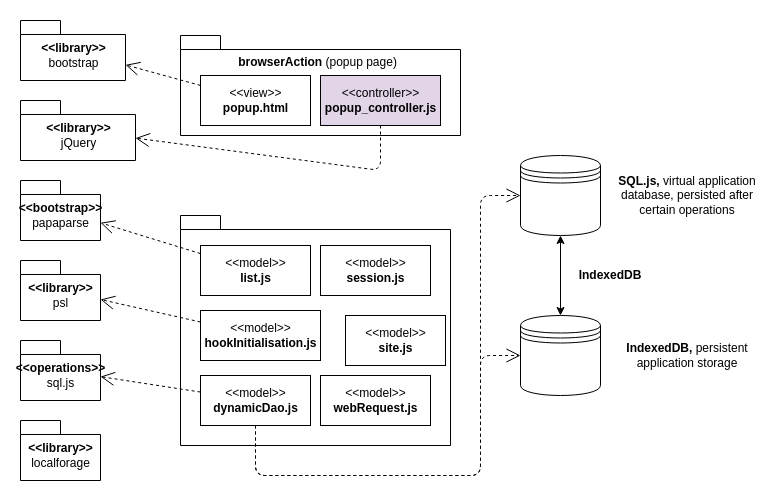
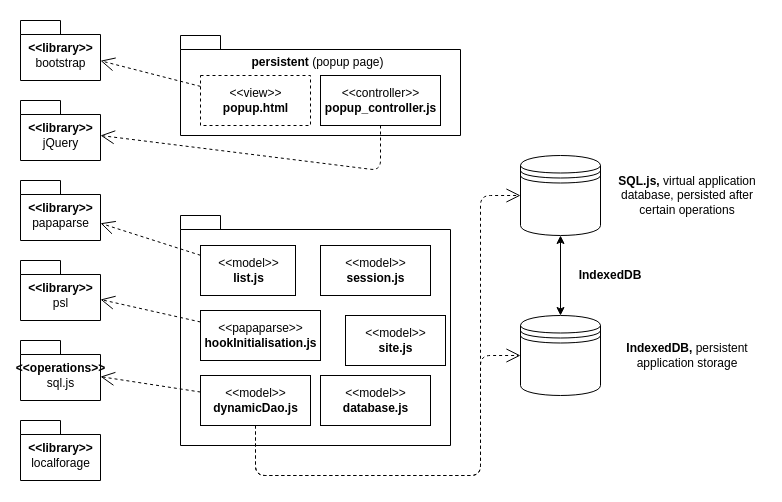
  <mxCell id="0" />
  <mxCell id="1" parent="0" />
  <mxCell id="2" value="" style="shape=datastore;whiteSpace=wrap;html=1;" parent="1" vertex="1"><mxGeometry x="520" y="315" width="80" height="80" as="geometry" /></mxCell>
  <mxCell id="3" value="" style="shape=datastore;whiteSpace=wrap;html=1;" parent="1" vertex="1"><mxGeometry x="520" y="155" width="80" height="80" as="geometry" /></mxCell>
  <mxCell id="4" value="&lt;b&gt;IndexedDB, &lt;/b&gt;persistent application storage" style="text;html=1;strokeColor=none;fillColor=none;align=center;verticalAlign=middle;whiteSpace=wrap;rounded=0;" parent="1" vertex="1"><mxGeometry x="614" y="330" width="146" height="50" as="geometry" /></mxCell>
  <mxCell id="5" value="" style="endArrow=classic;startArrow=classic;html=1;" parent="1" source="2" target="3" edge="1"><mxGeometry width="50" height="50" relative="1" as="geometry"><mxPoint x="590" y="65" as="sourcePoint" /><mxPoint x="640" y="15" as="targetPoint" /></mxGeometry></mxCell>
  <mxCell id="6" value="&lt;b&gt;SQL.js, &lt;/b&gt;virtual application database, persisted after certain operations" style="text;html=1;strokeColor=none;fillColor=none;align=center;verticalAlign=middle;whiteSpace=wrap;rounded=0;" parent="1" vertex="1"><mxGeometry x="614" y="170" width="146" height="50" as="geometry" /></mxCell>
  <mxCell id="7" value="&lt;b&gt;IndexedDB&lt;/b&gt;" style="text;html=1;strokeColor=none;fillColor=none;align=center;verticalAlign=middle;whiteSpace=wrap;rounded=0;" parent="1" vertex="1"><mxGeometry x="570" y="265" width="80" height="20" as="geometry" /></mxCell>
- <mxCell id="8" value="&amp;lt;&amp;lt;library&amp;gt;&amp;gt;&lt;br&gt;&lt;span style=&quot;font-weight: normal&quot;&gt;bootstrap&lt;/span&gt;" style="shape=folder;fontStyle=1;spacingTop=10;tabWidth=40;tabHeight=14;tabPosition=left;html=1;" parent="1" vertex="1"><mxGeometry x="20" y="20" width="105" height="60" as="geometry" /></mxCell>
- <mxCell id="9" value="&amp;lt;&amp;lt;library&amp;gt;&amp;gt;&lt;br&gt;&lt;span style=&quot;font-weight: 400&quot;&gt;jQuery&lt;/span&gt;" style="shape=folder;fontStyle=1;spacingTop=10;tabWidth=40;tabHeight=14;tabPosition=left;html=1;" parent="1" vertex="1"><mxGeometry x="20" y="100" width="115" height="60" as="geometry" /></mxCell>
- <mxCell id="10" value="&amp;lt;&amp;lt;bootstrap&amp;gt;&amp;gt;&lt;br&gt;&lt;span style=&quot;font-weight: 400&quot;&gt;papaparse&lt;/span&gt;" style="shape=folder;fontStyle=1;spacingTop=10;tabWidth=40;tabHeight=14;tabPosition=left;html=1;" parent="1" vertex="1"><mxGeometry x="20" y="180" width="80" height="60" as="geometry" /></mxCell>
+ <mxCell id="8" value="&amp;lt;&amp;lt;library&amp;gt;&amp;gt;&lt;br&gt;&lt;span style=&quot;font-weight: normal&quot;&gt;bootstrap&lt;/span&gt;" style="shape=folder;fontStyle=1;spacingTop=10;tabWidth=40;tabHeight=14;tabPosition=left;html=1;" parent="1" vertex="1"><mxGeometry x="20" y="20" width="80" height="60" as="geometry" /></mxCell>
+ <mxCell id="9" value="&amp;lt;&amp;lt;library&amp;gt;&amp;gt;&lt;br&gt;&lt;span style=&quot;font-weight: 400&quot;&gt;jQuery&lt;/span&gt;" style="shape=folder;fontStyle=1;spacingTop=10;tabWidth=40;tabHeight=14;tabPosition=left;html=1;" parent="1" vertex="1"><mxGeometry x="20" y="100" width="80" height="60" as="geometry" /></mxCell>
+ <mxCell id="10" value="&amp;lt;&amp;lt;library&amp;gt;&amp;gt;&lt;br&gt;&lt;span style=&quot;font-weight: 400&quot;&gt;papaparse&lt;/span&gt;" style="shape=folder;fontStyle=1;spacingTop=10;tabWidth=40;tabHeight=14;tabPosition=left;html=1;" parent="1" vertex="1"><mxGeometry x="20" y="180" width="80" height="60" as="geometry" /></mxCell>
  <mxCell id="11" value="&amp;lt;&amp;lt;library&amp;gt;&amp;gt;&lt;br&gt;&lt;span style=&quot;font-weight: 400&quot;&gt;psl&lt;/span&gt;" style="shape=folder;fontStyle=1;spacingTop=10;tabWidth=40;tabHeight=14;tabPosition=left;html=1;" parent="1" vertex="1"><mxGeometry x="20" y="260" width="80" height="60" as="geometry" /></mxCell>
  <mxCell id="12" value="&amp;lt;&amp;lt;operations&amp;gt;&amp;gt;&lt;br&gt;&lt;span style=&quot;font-weight: 400&quot;&gt;sql.js&lt;/span&gt;" style="shape=folder;fontStyle=1;spacingTop=10;tabWidth=40;tabHeight=14;tabPosition=left;html=1;" parent="1" vertex="1"><mxGeometry x="20" y="340" width="80" height="60" as="geometry" /></mxCell>
  <mxCell id="13" value="&amp;lt;&amp;lt;library&amp;gt;&amp;gt;&lt;br&gt;&lt;span style=&quot;font-weight: 400&quot;&gt;localforage&lt;/span&gt;" style="shape=folder;fontStyle=1;spacingTop=10;tabWidth=40;tabHeight=14;tabPosition=left;html=1;" parent="1" vertex="1"><mxGeometry x="20" y="420" width="80" height="60" as="geometry" /></mxCell>
  <mxCell id="14" value="" style="shape=folder;fontStyle=1;spacingTop=10;tabWidth=40;tabHeight=14;tabPosition=left;html=1;" parent="1" vertex="1"><mxGeometry x="180" y="35" width="280" height="100" as="geometry" /></mxCell>
- <mxCell id="15" value="&amp;lt;&amp;lt;view&amp;gt;&amp;gt;&lt;br&gt;&lt;b&gt;popup.html&lt;/b&gt;" style="html=1;" parent="1" vertex="1"><mxGeometry x="200" y="75" width="110" height="50" as="geometry" /></mxCell>
- <mxCell id="16" value="&amp;lt;&amp;lt;controller&amp;gt;&amp;gt;&lt;br&gt;&lt;b&gt;popup_controller.js&lt;/b&gt;" style="html=1;fillColor=#e1d5e7;" parent="1" vertex="1"><mxGeometry x="320" y="75" width="120" height="50" as="geometry" /></mxCell>
+ <mxCell id="15" value="&amp;lt;&amp;lt;view&amp;gt;&amp;gt;&lt;br&gt;&lt;b&gt;popup.html&lt;/b&gt;" style="html=1;dashed=1;" parent="1" vertex="1"><mxGeometry x="200" y="75" width="110" height="50" as="geometry" /></mxCell>
+ <mxCell id="16" value="&amp;lt;&amp;lt;controller&amp;gt;&amp;gt;&lt;br&gt;&lt;b&gt;popup_controller.js&lt;/b&gt;" style="html=1;" parent="1" vertex="1"><mxGeometry x="320" y="75" width="120" height="50" as="geometry" /></mxCell>
  <mxCell id="17" value="" style="shape=folder;fontStyle=1;spacingTop=10;tabWidth=40;tabHeight=14;tabPosition=left;html=1;" parent="1" vertex="1"><mxGeometry x="180" y="215" width="270" height="230" as="geometry" /></mxCell>
  <mxCell id="18" value="" style="endArrow=open;endSize=12;dashed=1;html=1;" parent="1" source="15" target="8" edge="1"><mxGeometry x="-0.097" y="38" width="160" relative="1" as="geometry"><mxPoint x="160" y="295" as="sourcePoint" /><mxPoint x="320" y="295" as="targetPoint" /><mxPoint as="offset" /></mxGeometry></mxCell>
  <mxCell id="19" value="" style="endArrow=open;endSize=12;dashed=1;html=1;" parent="1" source="16" target="9" edge="1"><mxGeometry x="-0.097" y="38" width="160" relative="1" as="geometry"><mxPoint x="170" y="250.893" as="sourcePoint" /><mxPoint x="100" y="170" as="targetPoint" /><mxPoint as="offset" /><Array as="points"><mxPoint x="380" y="170" /></Array></mxGeometry></mxCell>
  <mxCell id="20" value="&amp;lt;&amp;lt;model&amp;gt;&amp;gt;&lt;br&gt;&lt;b&gt;dynamicDao.js&lt;/b&gt;" style="html=1;" parent="1" vertex="1"><mxGeometry x="200" y="375" width="110" height="50" as="geometry" /></mxCell>
- <mxCell id="21" value="&amp;lt;&amp;lt;model&amp;gt;&amp;gt;&lt;br&gt;&lt;b&gt;hookInitialisation.js&lt;/b&gt;" style="html=1;" parent="1" vertex="1"><mxGeometry x="200" y="310" width="120" height="50" as="geometry" /></mxCell>
- <mxCell id="22" value="&amp;lt;&amp;lt;model&amp;gt;&amp;gt;&lt;br&gt;&lt;b&gt;list.js&lt;/b&gt;" style="html=1;" parent="1" vertex="1"><mxGeometry x="200" y="245" width="110" height="50" as="geometry" /></mxCell>
- <mxCell id="23" value="&amp;lt;&amp;lt;model&amp;gt;&amp;gt;&lt;br&gt;&lt;b&gt;webRequest.js&lt;/b&gt;" style="html=1;" parent="1" vertex="1"><mxGeometry x="320" y="375" width="110" height="50" as="geometry" /></mxCell>
+ <mxCell id="21" value="&amp;lt;&amp;lt;papaparse&amp;gt;&amp;gt;&lt;br&gt;&lt;b&gt;hookInitialisation.js&lt;/b&gt;" style="html=1;" parent="1" vertex="1"><mxGeometry x="200" y="310" width="120" height="50" as="geometry" /></mxCell>
+ <mxCell id="22" value="&amp;lt;&amp;lt;model&amp;gt;&amp;gt;&lt;br&gt;&lt;b&gt;list.js&lt;/b&gt;" style="html=1;" parent="1" vertex="1"><mxGeometry x="200" y="245" width="95" height="50" as="geometry" /></mxCell>
+ <mxCell id="23" value="&amp;lt;&amp;lt;model&amp;gt;&amp;gt;&lt;br&gt;&lt;b&gt;database.js&lt;/b&gt;" style="html=1;" parent="1" vertex="1"><mxGeometry x="320" y="375" width="110" height="50" as="geometry" /></mxCell>
  <mxCell id="24" value="&amp;lt;&amp;lt;model&amp;gt;&amp;gt;&lt;br&gt;&lt;b&gt;site.js&lt;/b&gt;" style="html=1;" parent="1" vertex="1"><mxGeometry x="345" y="315" width="100" height="50" as="geometry" /></mxCell>
  <mxCell id="25" value="&amp;lt;&amp;lt;model&amp;gt;&amp;gt;&lt;br&gt;&lt;b&gt;session.js&lt;/b&gt;" style="html=1;" parent="1" vertex="1"><mxGeometry x="320" y="245" width="110" height="50" as="geometry" /></mxCell>
  <mxCell id="26" value="" style="endArrow=open;endSize=12;dashed=1;html=1;" parent="1" source="20" target="12" edge="1"><mxGeometry x="-0.097" y="38" width="160" relative="1" as="geometry"><mxPoint x="220" y="157.308" as="sourcePoint" /><mxPoint x="120" y="134.231" as="targetPoint" /><mxPoint as="offset" /></mxGeometry></mxCell>
  <mxCell id="27" value="" style="endArrow=open;endSize=12;dashed=1;html=1;" parent="1" source="22" target="10" edge="1"><mxGeometry x="-0.097" y="38" width="160" relative="1" as="geometry"><mxPoint x="170" y="284.107" as="sourcePoint" /><mxPoint x="70" y="255.902" as="targetPoint" /><mxPoint as="offset" /></mxGeometry></mxCell>
- <mxCell id="28" value="&lt;span style=&quot;font-weight: 700&quot;&gt;browserAction&amp;nbsp;&lt;/span&gt;(popup page)" style="text;html=1;strokeColor=none;fillColor=none;align=center;verticalAlign=middle;whiteSpace=wrap;rounded=0;" parent="1" vertex="1"><mxGeometry x="225" y="52" width="185" height="20" as="geometry" /></mxCell>
+ <mxCell id="28" value="&lt;span style=&quot;font-weight: 700&quot;&gt;persistent&amp;nbsp;&lt;/span&gt;(popup page)" style="text;html=1;strokeColor=none;fillColor=none;align=center;verticalAlign=middle;whiteSpace=wrap;rounded=0;" parent="1" vertex="1"><mxGeometry x="225" y="52" width="185" height="20" as="geometry" /></mxCell>
  <mxCell id="29" value="" style="endArrow=open;endSize=12;dashed=1;html=1;" parent="1" source="21" target="11" edge="1"><mxGeometry x="-0.097" y="38" width="160" relative="1" as="geometry"><mxPoint x="210" y="401.538" as="sourcePoint" /><mxPoint x="110" y="386.154" as="targetPoint" /><mxPoint as="offset" /></mxGeometry></mxCell>
  <mxCell id="30" value="" style="endArrow=open;endSize=12;dashed=1;html=1;" parent="1" source="20" target="3" edge="1"><mxGeometry x="-0.097" y="38" width="160" relative="1" as="geometry"><mxPoint x="320" y="515.003" as="sourcePoint" /><mxPoint x="220" y="540.644" as="targetPoint" /><mxPoint as="offset" /><Array as="points"><mxPoint x="255" y="475" /><mxPoint x="480" y="475" /><mxPoint x="480" y="195" /></Array></mxGeometry></mxCell>
  <mxCell id="31" value="" style="endArrow=open;endSize=12;dashed=1;html=1;" parent="1" target="2" edge="1"><mxGeometry x="-0.097" y="38" width="160" relative="1" as="geometry"><mxPoint x="255" y="425" as="sourcePoint" /><mxPoint x="520" y="255" as="targetPoint" /><mxPoint as="offset" /><Array as="points"><mxPoint x="255" y="475" /><mxPoint x="480" y="475" /><mxPoint x="480" y="355" /></Array></mxGeometry></mxCell>
